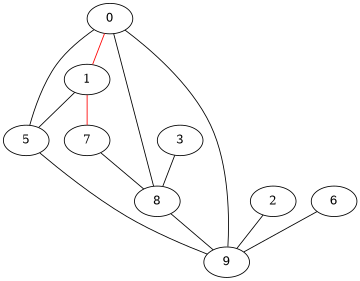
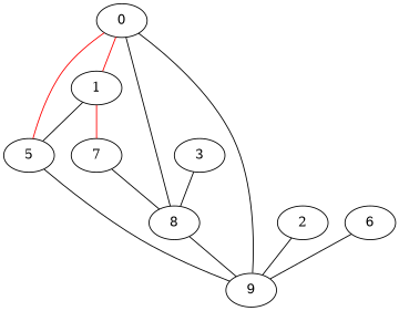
  graph {
    0
    1
    5
    8
    9
    7
    2
    3
    6
    0 -- 1 [color=red]
-   0 -- 5
+   0 -- 5 [color=red]
    0 -- 8
    0 -- 9
    1 -- 5
    1 -- 7 [color=red]
    5 -- 9
    8 -- 9
    7 -- 8
    2 -- 9
    3 -- 8
    6 -- 9
  }
